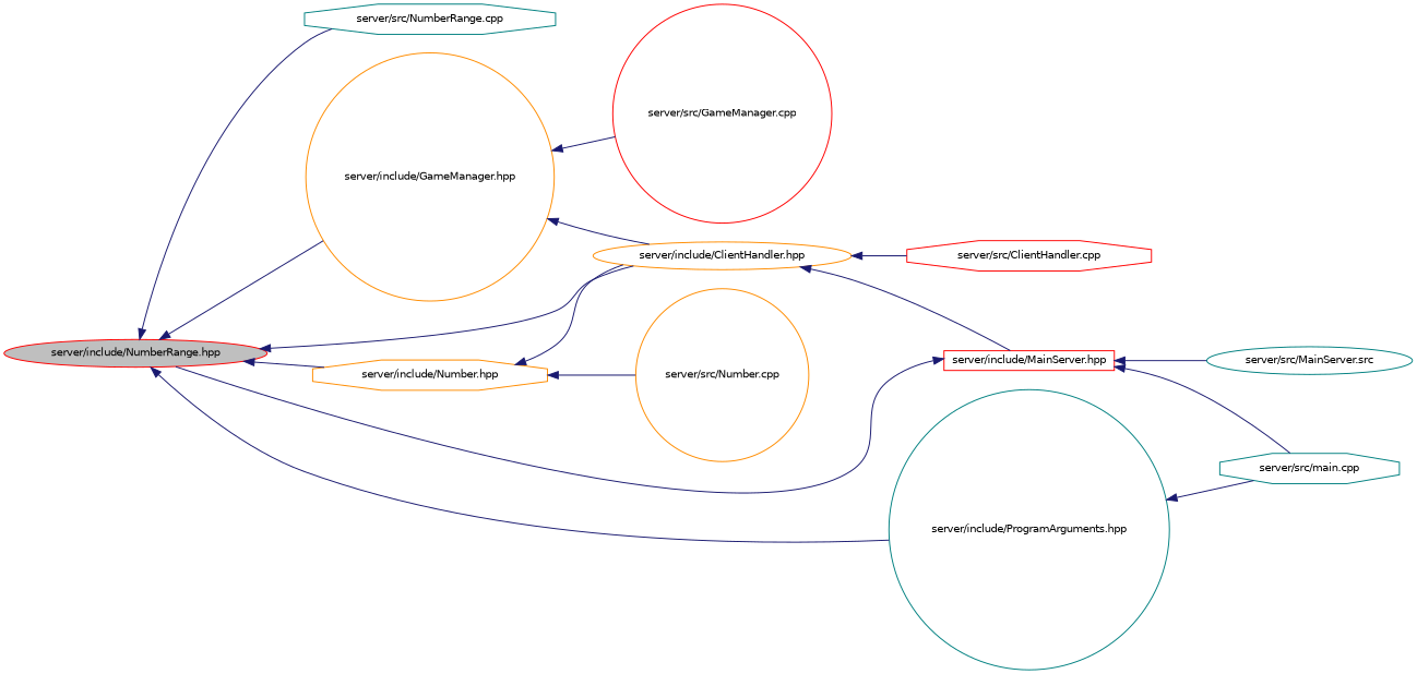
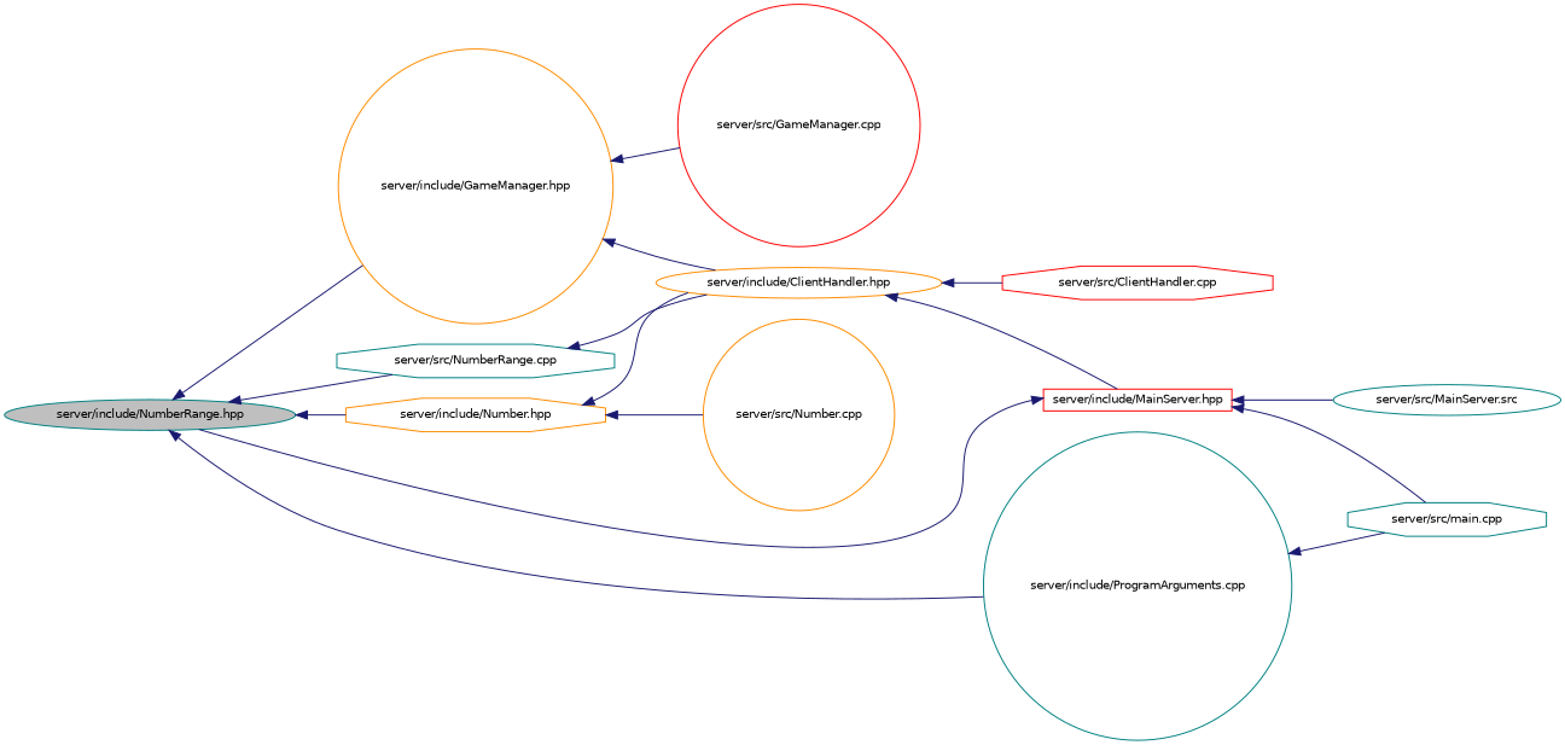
  digraph {
    rankdir=LR
    node [color=red fillcolor=white fontname=Helvetica fontsize=10 shape=octagon style=filled]
    edge [color=midnightblue dir=back fontname=Helvetica fontsize=10 labelfontname=Helvetica labelfontsize=10 style=solid]
-   n1 [fillcolor=grey75 fontcolor=black height=0.2 label="server/include/NumberRange.hpp" shape=ellipse width=0.4]
+   n1 [color=teal fillcolor=grey75 fontcolor=black height=0.2 label="server/include/NumberRange.hpp" shape=ellipse width=0.4]
    n2 [color=teal height=0.2 label="server/src/NumberRange.cpp" width=0.4]
    n3 [color=darkorange height=0.2 label="server/include/ClientHandler.hpp" shape=ellipse width=0.4]
    n4 [color=darkorange height=0.2 label="server/include/GameManager.hpp" shape=circle width=0.4]
    n5 [color=darkorange height=0.2 label="server/include/Number.hpp" width=0.4]
-   n6 [color=teal height=0.2 label="server/include/ProgramArguments.hpp" shape=circle width=0.4]
+   n6 [color=teal height=0.2 label="server/include/ProgramArguments.cpp" shape=circle width=0.4]
    n7 [height=0.2 label="server/include/MainServer.hpp" shape=box width=0.4]
    n8 [height=0.2 label="server/src/ClientHandler.cpp" width=0.4]
    n9 [color=teal height=0.2 label="server/src/main.cpp" width=0.4]
    n10 [color=teal height=0.2 label="server/src/MainServer.src" shape=ellipse width=0.4]
    n11 [height=0.2 label="server/src/GameManager.cpp" shape=circle width=0.4]
    n12 [color=darkorange height=0.2 label="server/src/Number.cpp" shape=circle width=0.4]
    n1 -> n2
-   n1 -> n3
+   n2 -> n3
    n1 -> n4
    n1 -> n5
    n1 -> n6
    n3 -> n7
    n3 -> n8
    n4 -> n3
    n4 -> n11
    n5 -> n3
    n5 -> n12
    n6 -> n9
    n7 -> n1
    n7 -> n9
    n7 -> n10
  }
